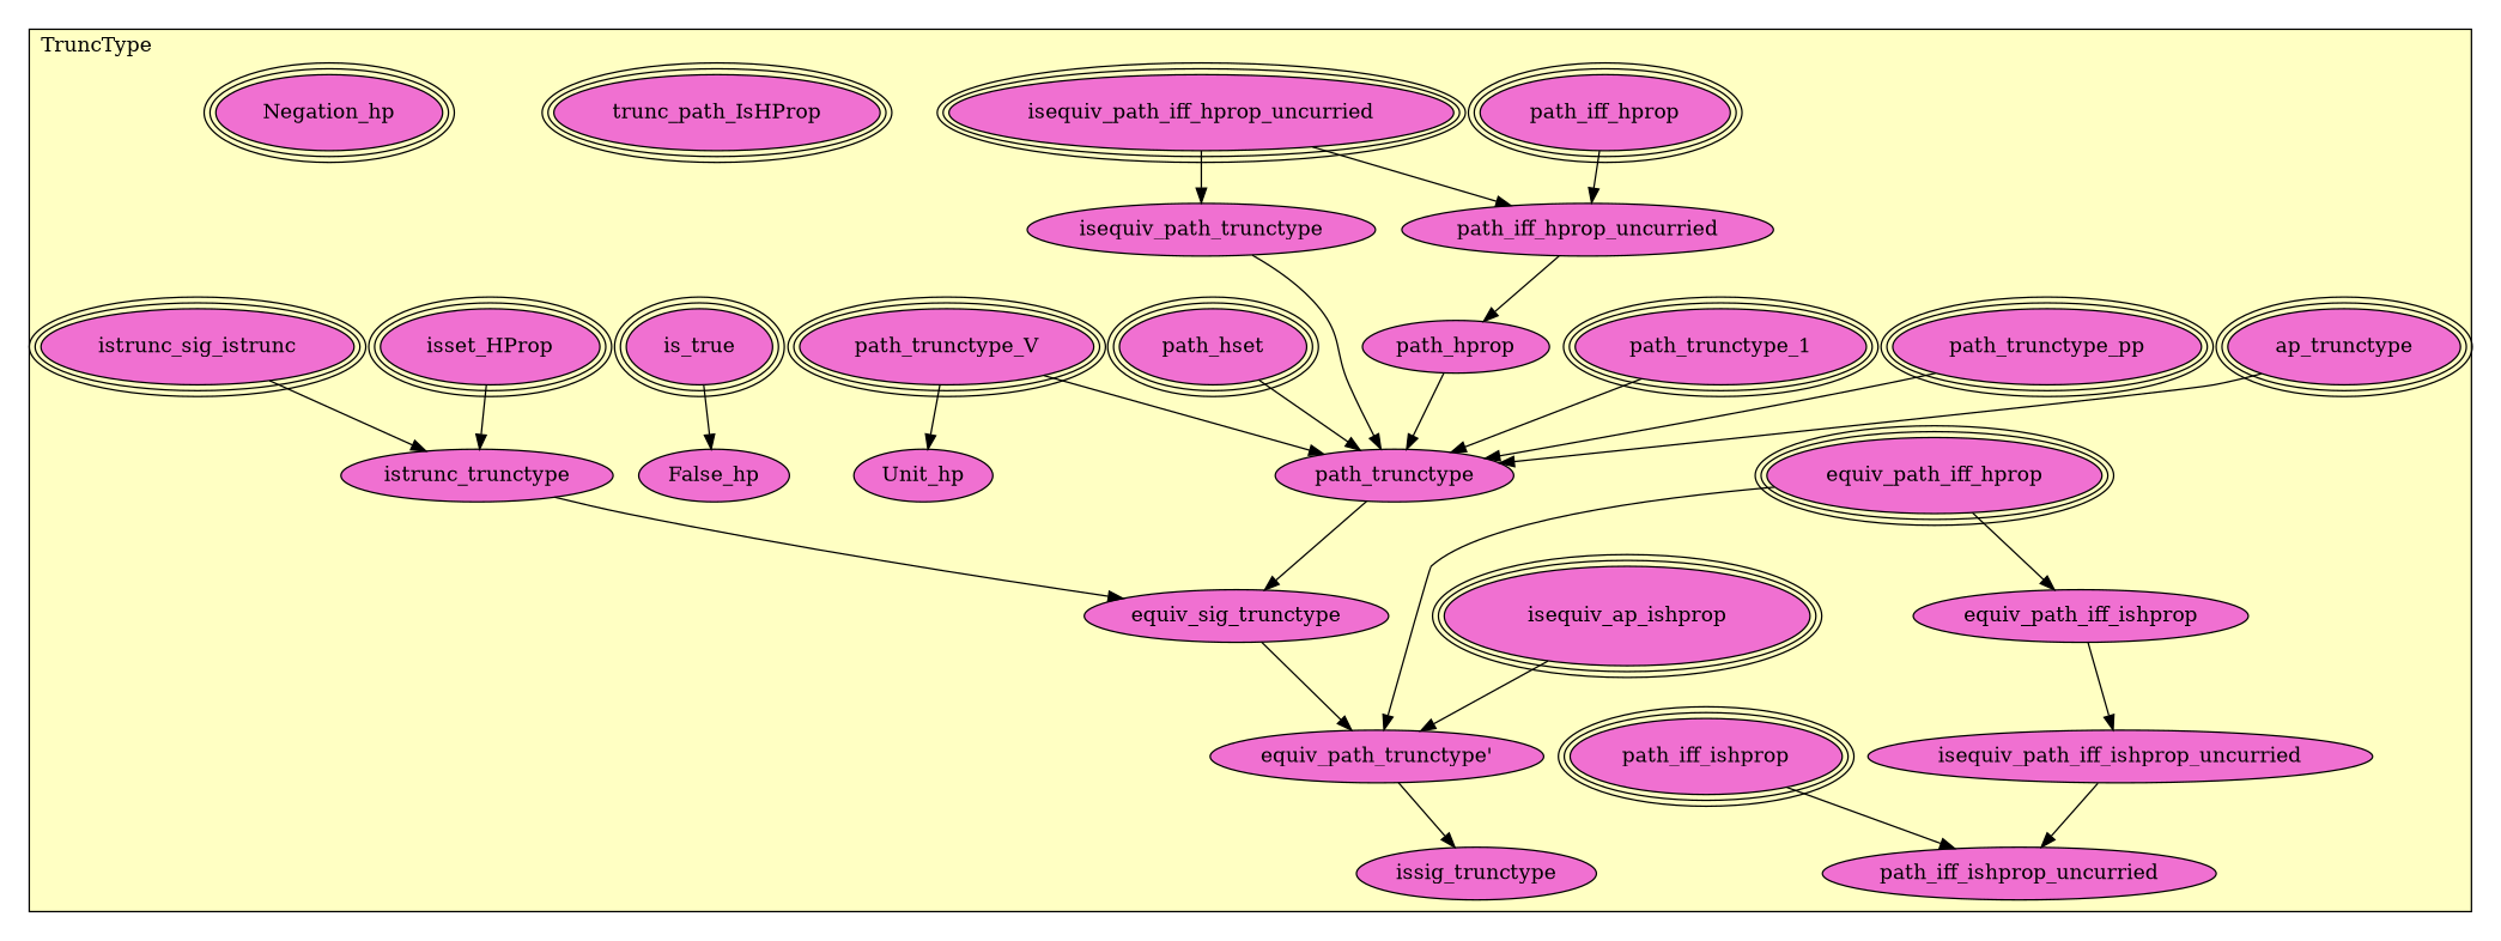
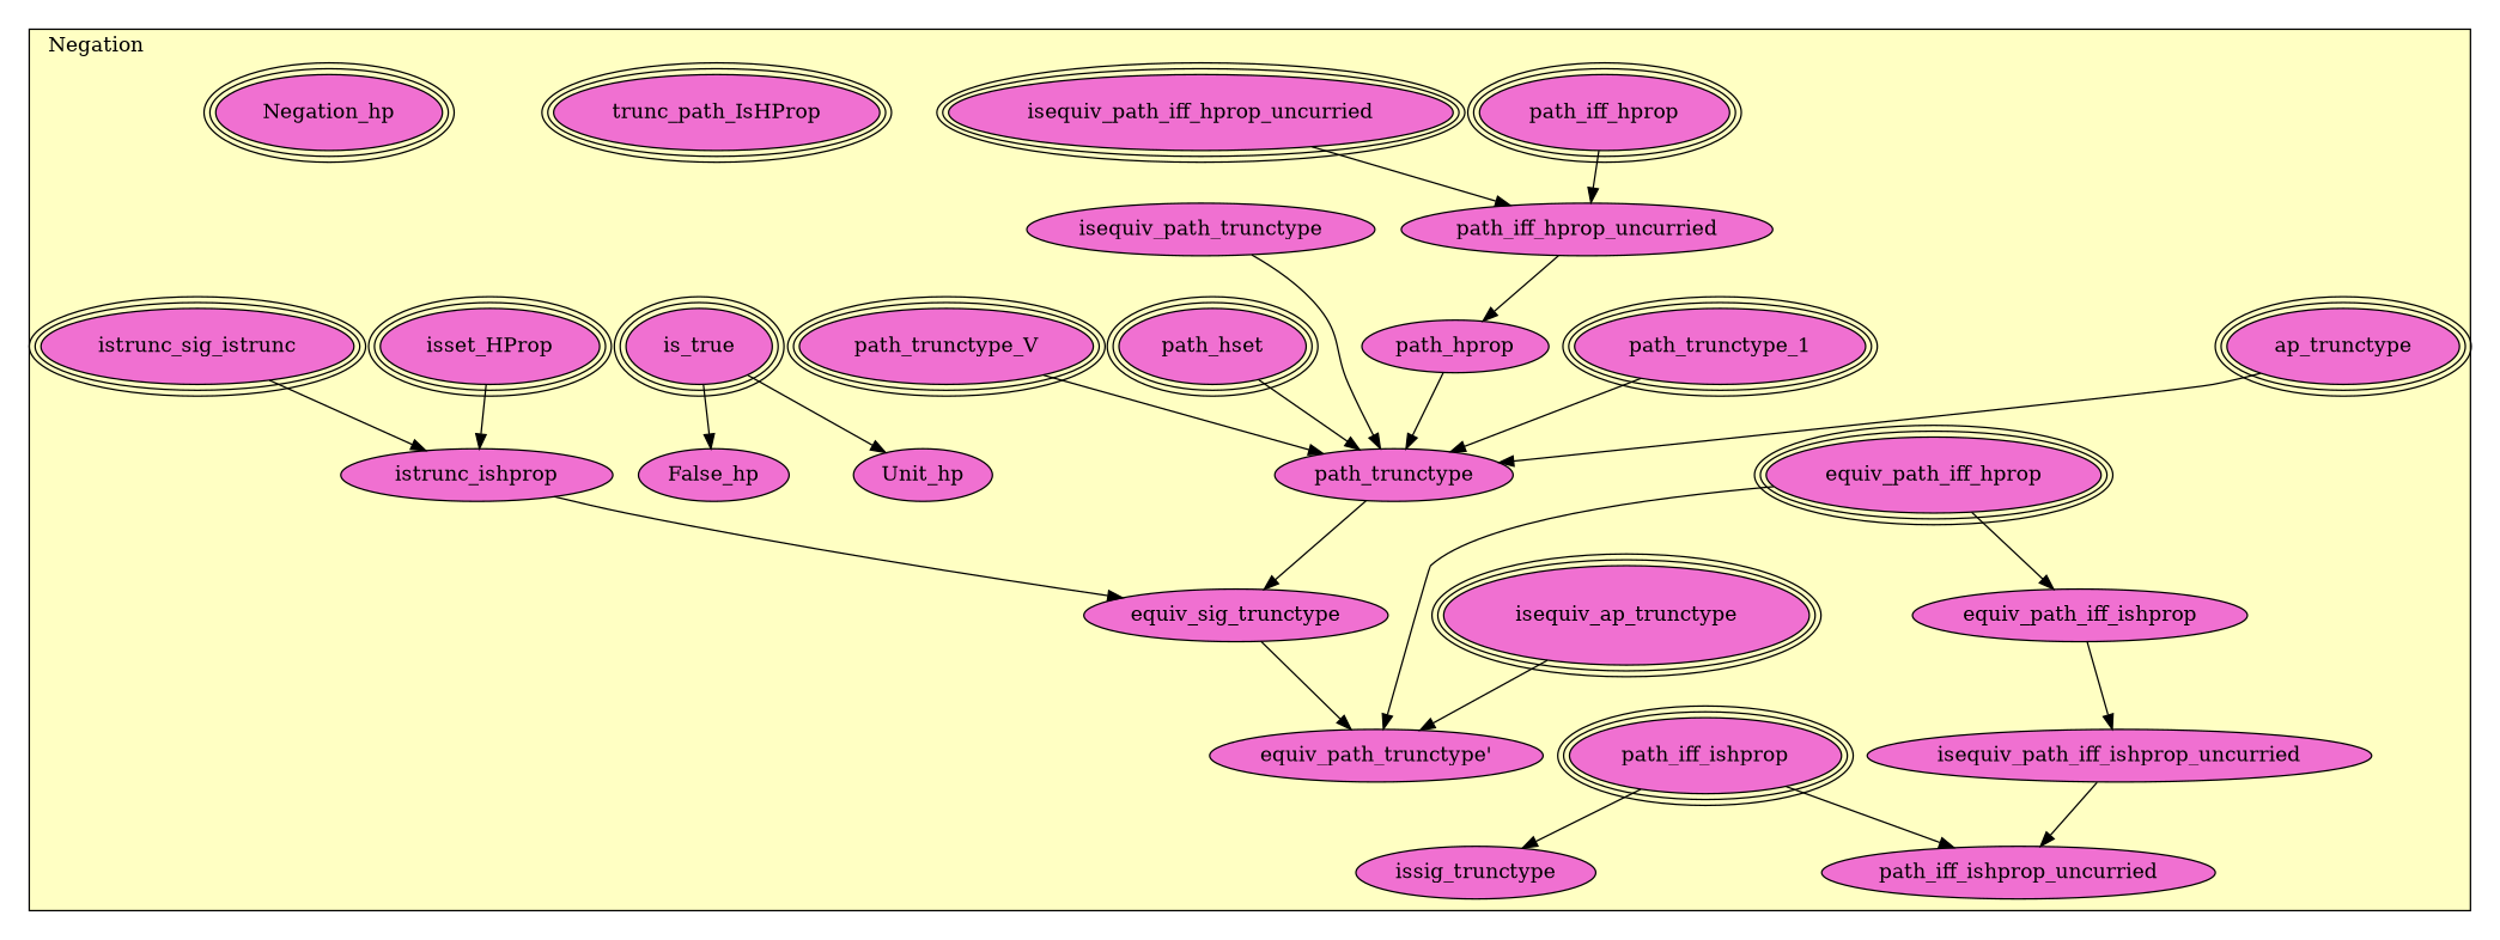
  digraph {
    node [fillcolor="#F070D1" peripheries=3 style=filled]
    n1 [label=equiv_path_iff_hprop]
    n2 [label=equiv_path_iff_ishprop peripheries=""]
    n3 [label=path_iff_hprop]
    n4 [label=path_iff_ishprop]
    n5 [label=isequiv_path_iff_hprop_uncurried]
    n6 [label=isequiv_path_iff_ishprop_uncurried peripheries=""]
    n7 [label=path_iff_hprop_uncurried peripheries=""]
    n8 [label=path_iff_ishprop_uncurried peripheries=""]
    n9 [label=trunc_path_IsHProp]
    n10 [label=is_true]
    n11 [label=Negation_hp]
    n12 [label=False_hp peripheries=""]
    n13 [label=Unit_hp peripheries=""]
    n14 [label=istrunc_sig_istrunc]
    n15 [label=isset_HProp]
-   n16 [label=istrunc_trunctype peripheries=""]
+   n16 [label=istrunc_ishprop peripheries=""]
    n17 [label=path_hprop peripheries=""]
    n18 [label=path_hset]
    n19 [label=ap_trunctype]
-   n20 [label=path_trunctype_pp]
    n21 [label=path_trunctype_V]
    n22 [label=path_trunctype_1]
    n23 [label=isequiv_path_trunctype peripheries=""]
    n24 [label=path_trunctype peripheries=""]
    n25 [label=equiv_sig_trunctype peripheries=""]
-   n26 [label=isequiv_ap_ishprop]
+   n26 [label=isequiv_ap_trunctype]
    n27 [label="equiv_path_trunctype'" peripheries=""]
    n28 [label=issig_trunctype peripheries=""]
    subgraph cluster_1 {
      fillcolor="#FFFFC3"
-     label=TruncType
+     label=Negation
      labeljust=l
      style=filled
      n1
      n2
      n3
      n4
      n5
      n6
      n7
      n8
      n9
      n10
      n11
      n12
      n13
      n14
      n15
      n16
      n17
      n18
      n19
-     n20
      n21
      n22
      n23
      n24
      n25
      n26
      n27
      n28
    }
    n1 -> n2
    n1 -> n27
    n2 -> n6
    n3 -> n7
    n4 -> n8
    n5 -> n7
-   n5 -> n23
    n6 -> n8
    n7 -> n17
    n10 -> n12
-   n21 -> n13
+   n10 -> n13
    n14 -> n16
    n15 -> n16
    n16 -> n25
    n17 -> n24
    n18 -> n24
    n19 -> n24
-   n20 -> n24
    n21 -> n24
    n22 -> n24
    n23 -> n24
    n24 -> n25
    n25 -> n27
    n26 -> n27
-   n27 -> n28
+   n4 -> n28
  }
